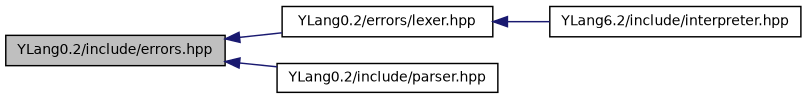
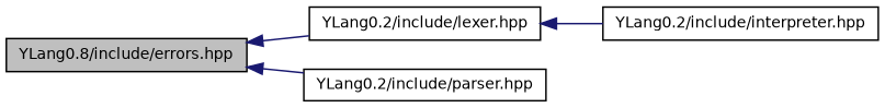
  digraph {
    rankdir=LR
    node [color=black fillcolor=white fontname=Helvetica fontsize=10 shape=record style=filled]
    edge [color=midnightblue dir=back fontname=Helvetica fontsize=10 labelfontname=Helvetica labelfontsize=10 style=solid]
-   n1 [fillcolor=grey75 fontcolor=black height=0.2 label="YLang0.2/include/errors.hpp" width=0.4]
-   n2 [height=0.2 label="YLang0.2/errors/lexer.hpp" width=0.4]
+   n1 [fillcolor=grey75 fontcolor=black height=0.2 label="YLang0.8/include/errors.hpp" width=0.4]
+   n2 [height=0.2 label="YLang0.2/include/lexer.hpp" width=0.4]
    n3 [height=0.2 label="YLang0.2/include/parser.hpp" width=0.4]
-   n4 [height=0.2 label="YLang6.2/include/interpreter.hpp" width=0.4]
+   n4 [height=0.2 label="YLang0.2/include/interpreter.hpp" width=0.4]
    n1 -> n2
    n1 -> n3
    n2 -> n4
  }
